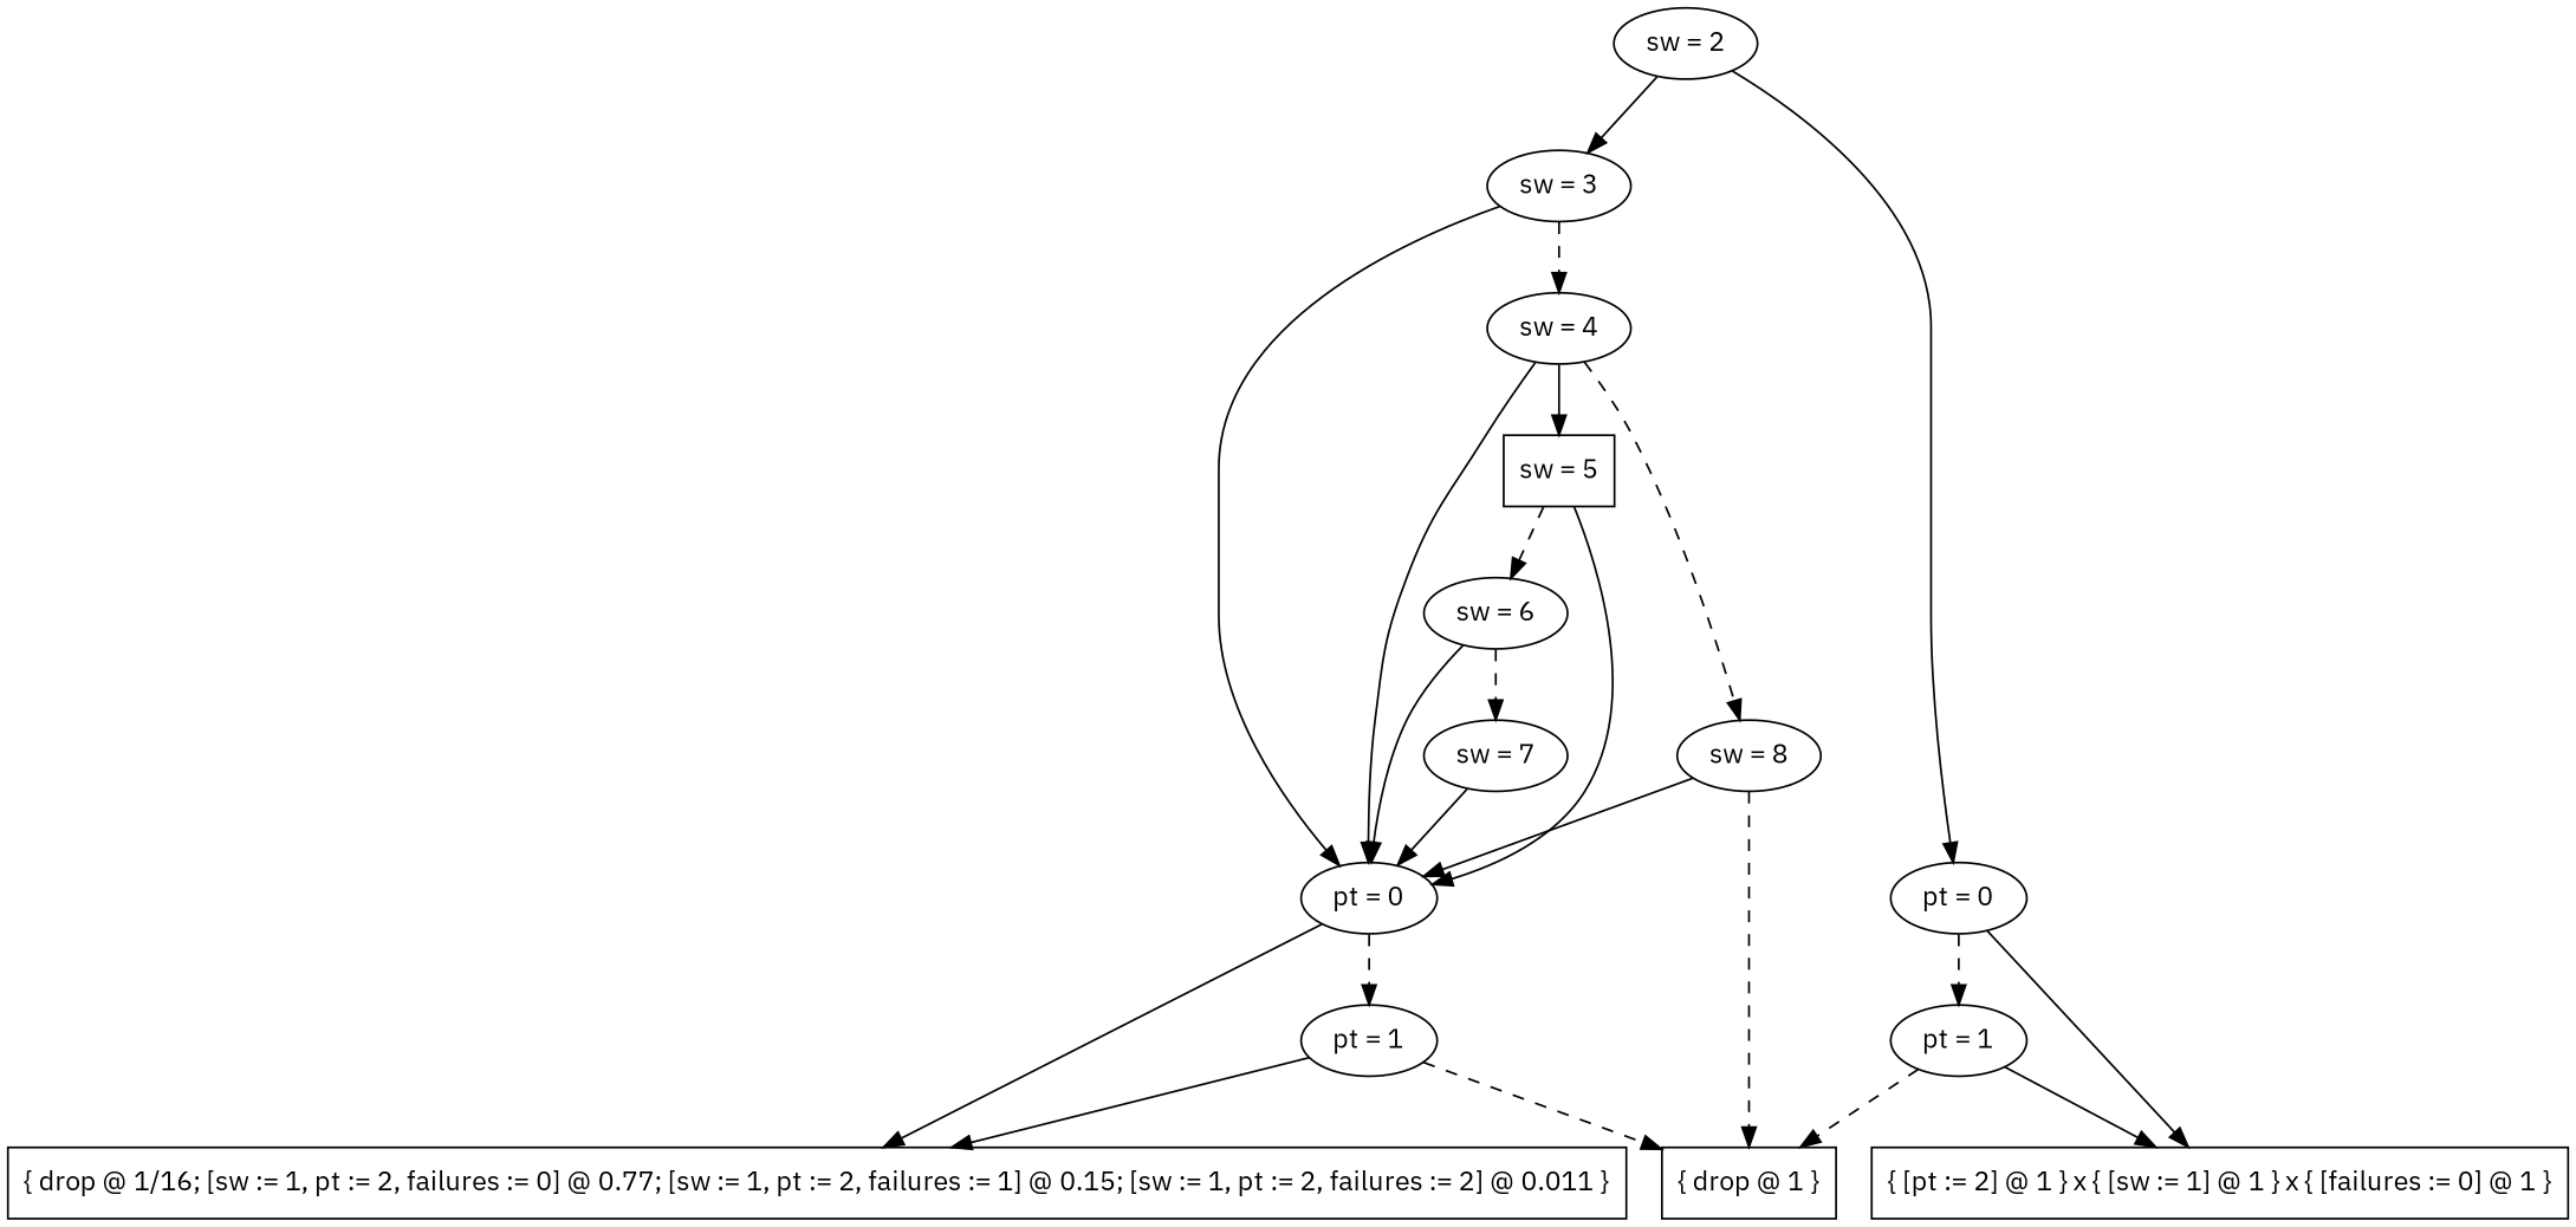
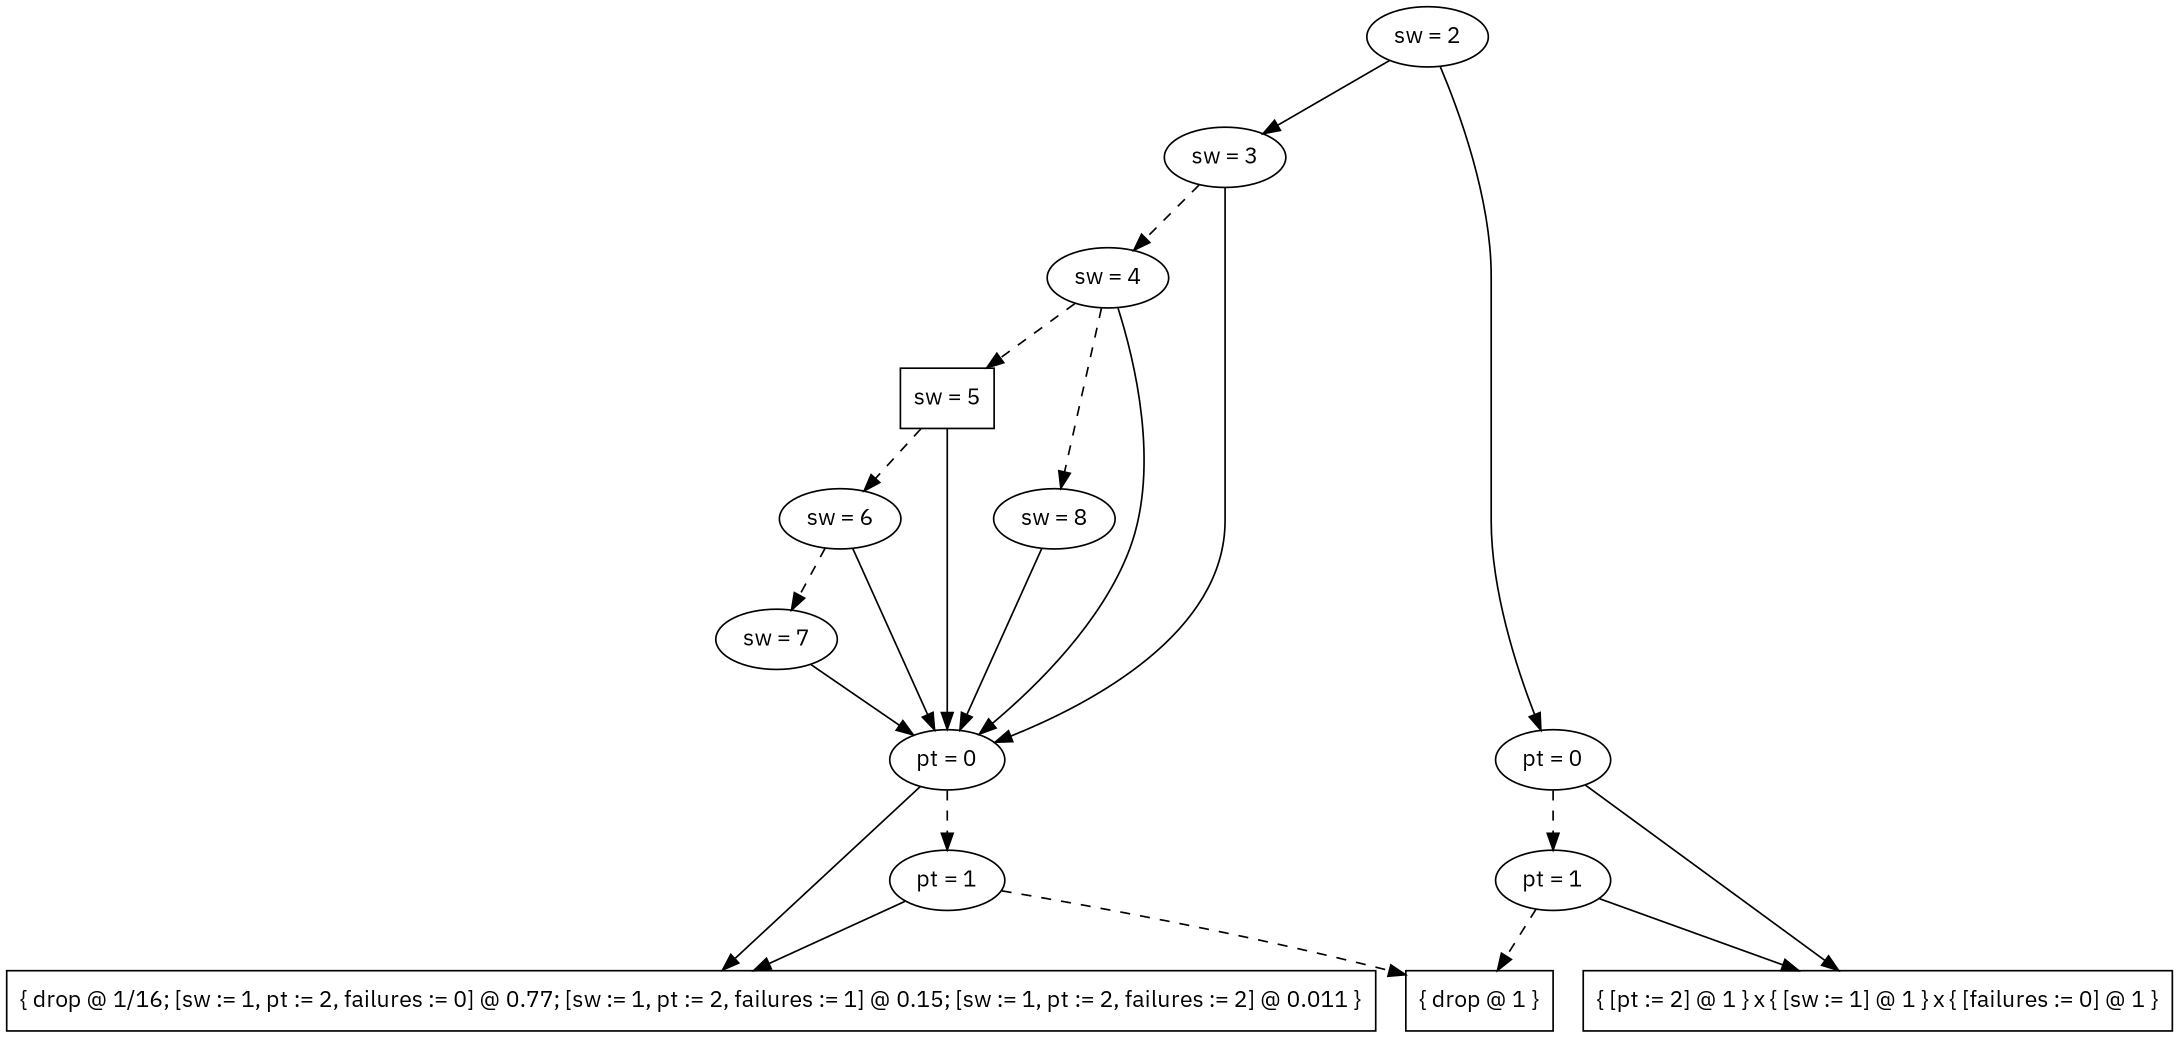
  digraph {
    fontname="IBM Plex Sans"
    node [fontname="IBM Plex Sans"]
    edge [fontname="IBM Plex Sans"]
    n1 [label="sw = 4"]
    n2 [label="sw = 7"]
    n3 [label="pt = 1"]
    n4 [label="pt = 1"]
    n5 [label="sw = 5" shape=box]
    n6 [label="sw = 3"]
    n7 [label="sw = 2"]
    n8 [label="sw = 8"]
    n9 [label="sw = 6"]
    n10 [label="pt = 0"]
    n11 [label="pt = 0"]
    n12 [label="{ [pt := 2] @ 1 } x { [sw := 1] @ 1 } x { [failures := 0] @ 1 }" shape=box]
    n13 [label="{ drop @ 1 }" shape=box]
    n14 [label="{ drop @ 1/16; [sw := 1, pt := 2, failures := 0] @ 0.77; [sw := 1, pt := 2, failures := 1] @ 0.15; [sw := 1, pt := 2, failures := 2] @ 0.011 }" shape=box]
    subgraph sub_1 {
      rank=same
      n1
    }
    subgraph sub_2 {
      rank=same
      n2
    }
    subgraph sub_3 {
      rank=same
      n3
      n4
    }
    subgraph sub_4 {
      rank=same
      n5
    }
    subgraph sub_5 {
      rank=same
      n6
    }
    subgraph sub_6 {
      rank=same
      n7
    }
    subgraph sub_7 {
      rank=same
      n8
    }
    subgraph sub_8 {
      rank=same
      n9
    }
    subgraph sub_9 {
      rank=same
      n10
      n11
    }
-   n1 -> n5 [style=solid]
+   n1 -> n5 [style=dashed]
    n1 -> n8 [style=dashed]
    n1 -> n11
    n2 -> n11
    n3 -> n12
    n3 -> n13 [style=dashed]
    n4 -> n13 [style=dashed]
    n4 -> n14
    n5 -> n9 [style=dashed]
    n5 -> n11
    n6 -> n1 [style=dashed]
    n6 -> n11
    n7 -> n6 [style=solid]
    n7 -> n10
    n8 -> n11
-   n8 -> n13 [style=dashed]
    n9 -> n2 [style=dashed]
    n9 -> n11
    n10 -> n3 [style=dashed]
    n10 -> n12
    n11 -> n4 [style=dashed]
    n11 -> n14
  }
